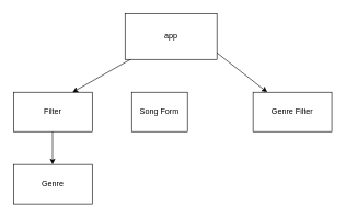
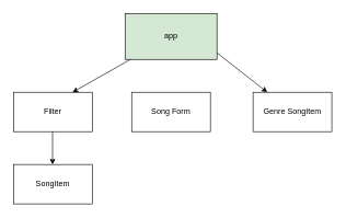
  <mxCell id="0" />
  <mxCell id="1" parent="0" />
- <mxCell id="2" value="app" style="whiteSpace=wrap;html=1;" parent="1" vertex="1"><mxGeometry x="190" y="20" width="140" height="70" as="geometry" /></mxCell>
- <mxCell id="3" value="Song Form" style="whiteSpace=wrap;html=1;" parent="1" vertex="1"><mxGeometry x="200" y="140" width="85" height="60" as="geometry" /></mxCell>
+ <mxCell id="2" value="app" style="whiteSpace=wrap;html=1;fillColor=#d5e8d4;" parent="1" vertex="1"><mxGeometry x="190" y="20" width="140" height="70" as="geometry" /></mxCell>
+ <mxCell id="3" value="Song Form" style="whiteSpace=wrap;html=1;" parent="1" vertex="1"><mxGeometry x="200" y="140" width="120" height="60" as="geometry" /></mxCell>
  <mxCell id="4" value="Filter" style="whiteSpace=wrap;html=1;" parent="1" vertex="1"><mxGeometry x="20" y="140" width="120" height="60" as="geometry" /></mxCell>
  <mxCell id="5" value="" style="edgeStyle=none;orthogonalLoop=1;jettySize=auto;html=1;" parent="1" target="7" edge="1"><mxGeometry width="80" relative="1" as="geometry"><mxPoint x="330" y="80" as="sourcePoint" /><mxPoint x="410" y="100" as="targetPoint" /><Array as="points" /></mxGeometry></mxCell>
  <mxCell id="6" value="" style="edgeStyle=none;orthogonalLoop=1;jettySize=auto;html=1;" parent="1" source="2" edge="1"><mxGeometry width="80" relative="1" as="geometry"><mxPoint x="30" y="140" as="sourcePoint" /><mxPoint x="110" y="140" as="targetPoint" /><Array as="points" /></mxGeometry></mxCell>
- <mxCell id="7" value="Genre Filter" style="whiteSpace=wrap;html=1;" parent="1" vertex="1"><mxGeometry x="385" y="140" width="120" height="60" as="geometry" /></mxCell>
- <mxCell id="8" value="Genre" style="whiteSpace=wrap;html=1;" vertex="1" parent="1"><mxGeometry x="20" y="250" width="120" height="60" as="geometry" /></mxCell>
+ <mxCell id="7" value="Genre SongItem" style="whiteSpace=wrap;html=1;" parent="1" vertex="1"><mxGeometry x="385" y="140" width="120" height="60" as="geometry" /></mxCell>
+ <mxCell id="8" value="SongItem" style="whiteSpace=wrap;html=1;" vertex="1" parent="1"><mxGeometry x="20" y="250" width="120" height="60" as="geometry" /></mxCell>
  <mxCell id="9" value="" style="edgeStyle=none;orthogonalLoop=1;jettySize=auto;html=1;exitX=0.5;exitY=1;exitDx=0;exitDy=0;" edge="1" parent="1"><mxGeometry width="80" relative="1" as="geometry"><mxPoint x="79.5" y="200" as="sourcePoint" /><mxPoint x="79.5" y="250" as="targetPoint" /><Array as="points" /></mxGeometry></mxCell>
